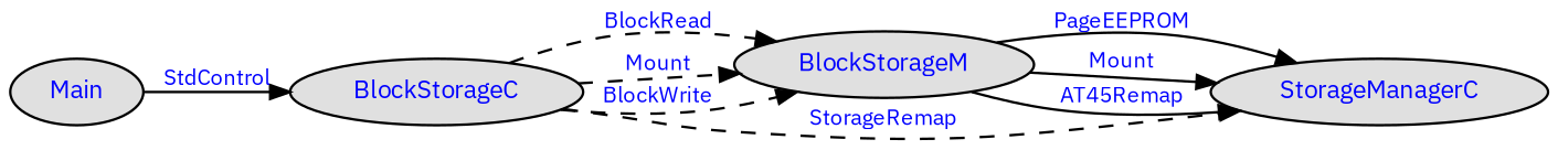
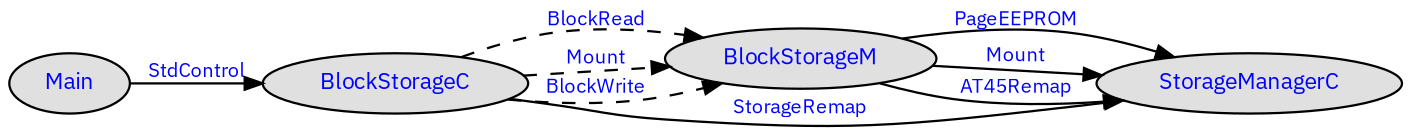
  digraph {
    fontname="IBM Plex Sans"
    nodesep=0.1
    rankdir=LR
    ranksep=0.0005
    node [fillcolor="#e0e0e0" fontcolor=blue fontname="IBM Plex Sans" fontsize=10 shape=ellipse style=filled]
    edge [arrowsize=.8 fontcolor=blue fontname="IBM Plex Sans" fontsize=9]
    BlockStorageC [height=.1 width=.1]
    BlockStorageM [height=.1 width=.1]
    StorageManagerC [height=.1 width=.1]
    Main [height=.1 width=.1]
    BlockStorageC -> BlockStorageM [label=BlockRead style=dashed]
    BlockStorageC -> BlockStorageM [label=Mount style=dashed]
    BlockStorageC -> BlockStorageM [label=BlockWrite style=dashed]
-   BlockStorageC -> StorageManagerC [label=StorageRemap style=dashed]
+   BlockStorageC -> StorageManagerC [label=StorageRemap style=solid]
    BlockStorageM -> StorageManagerC [label=PageEEPROM]
    BlockStorageM -> StorageManagerC [label=Mount]
    BlockStorageM -> StorageManagerC [label=AT45Remap]
    Main -> BlockStorageC [label=StdControl]
  }
